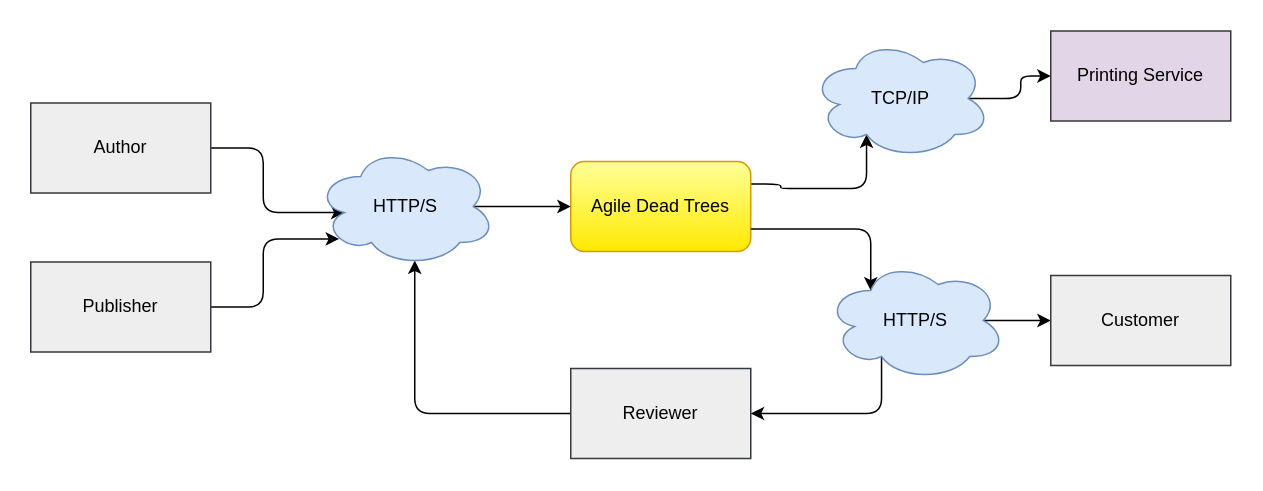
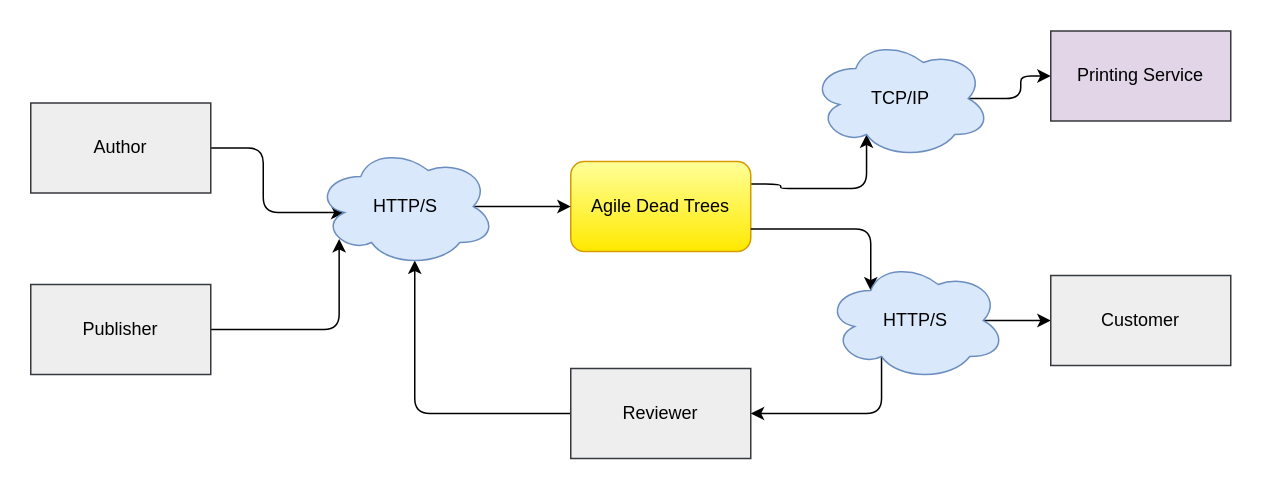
  <mxCell id="0" />
  <mxCell id="1" parent="0" />
  <mxCell id="2" style="edgeStyle=orthogonalEdgeStyle;rounded=1;orthogonalLoop=1;jettySize=auto;html=1;exitX=1;exitY=0.5;exitDx=0;exitDy=0;entryX=0.16;entryY=0.55;entryDx=0;entryDy=0;entryPerimeter=0;" parent="1" source="3" target="13" edge="1"><mxGeometry relative="1" as="geometry" /></mxCell>
  <mxCell id="3" value="Author" style="rounded=0;whiteSpace=wrap;html=1;fillColor=#eeeeee;strokeColor=#36393d;" parent="1" vertex="1"><mxGeometry x="20" y="68" width="120" height="60" as="geometry" /></mxCell>
  <mxCell id="4" style="edgeStyle=orthogonalEdgeStyle;shape=connector;rounded=1;orthogonalLoop=1;jettySize=auto;html=1;exitX=0;exitY=0.5;exitDx=0;exitDy=0;entryX=0.55;entryY=0.95;entryDx=0;entryDy=0;entryPerimeter=0;labelBackgroundColor=default;fontFamily=Helvetica;fontSize=11;fontColor=default;endArrow=classic;strokeColor=default;" parent="1" source="5" target="13" edge="1"><mxGeometry relative="1" as="geometry" /></mxCell>
  <mxCell id="5" value="Reviewer" style="rounded=0;whiteSpace=wrap;html=1;fillColor=#eeeeee;strokeColor=#36393d;" parent="1" vertex="1"><mxGeometry x="380" y="245" width="120" height="60" as="geometry" /></mxCell>
  <mxCell id="6" style="edgeStyle=orthogonalEdgeStyle;shape=connector;rounded=1;orthogonalLoop=1;jettySize=auto;html=1;exitX=0.875;exitY=0.5;exitDx=0;exitDy=0;entryX=0;entryY=0.5;entryDx=0;entryDy=0;labelBackgroundColor=default;fontFamily=Helvetica;fontSize=11;fontColor=default;endArrow=classic;strokeColor=default;exitPerimeter=0;" parent="1" source="17" target="7" edge="1"><mxGeometry relative="1" as="geometry" /></mxCell>
  <mxCell id="7" value="Customer" style="rounded=0;whiteSpace=wrap;html=1;fillColor=#eeeeee;strokeColor=#36393d;" parent="1" vertex="1"><mxGeometry x="700" y="183" width="120" height="60" as="geometry" /></mxCell>
  <mxCell id="8" value="Printing Service" style="rounded=0;whiteSpace=wrap;html=1;fillColor=#e1d5e7;strokeColor=#36393d;" parent="1" vertex="1"><mxGeometry x="700" y="20" width="120" height="60" as="geometry" /></mxCell>
  <mxCell id="9" style="edgeStyle=orthogonalEdgeStyle;shape=connector;rounded=1;orthogonalLoop=1;jettySize=auto;html=1;exitX=1;exitY=0.25;exitDx=0;exitDy=0;entryX=0.31;entryY=0.8;entryDx=0;entryDy=0;entryPerimeter=0;labelBackgroundColor=default;fontFamily=Helvetica;fontSize=11;fontColor=default;endArrow=classic;strokeColor=default;" parent="1" source="10" target="15" edge="1"><mxGeometry relative="1" as="geometry" /></mxCell>
  <mxCell id="10" value="Agile Dead Trees" style="rounded=1;whiteSpace=wrap;html=1;gradientColor=#FFE900;fillColor=#FFFF99;strokeColor=#d79b00;" parent="1" vertex="1"><mxGeometry x="380" y="107" width="120" height="60" as="geometry" /></mxCell>
  <mxCell id="11" style="edgeStyle=orthogonalEdgeStyle;shape=connector;rounded=1;orthogonalLoop=1;jettySize=auto;html=1;exitX=0.875;exitY=0.5;exitDx=0;exitDy=0;exitPerimeter=0;entryX=0;entryY=0.5;entryDx=0;entryDy=0;labelBackgroundColor=default;fontFamily=Helvetica;fontSize=11;fontColor=default;endArrow=classic;strokeColor=default;" parent="1" source="13" target="10" edge="1"><mxGeometry relative="1" as="geometry" /></mxCell>
  <mxCell id="12" value="" style="edgeStyle=orthogonalEdgeStyle;shape=connector;rounded=1;orthogonalLoop=1;jettySize=auto;html=1;labelBackgroundColor=default;fontFamily=Helvetica;fontSize=11;fontColor=default;endArrow=classic;strokeColor=default;exitX=1;exitY=0.75;exitDx=0;exitDy=0;entryX=0.25;entryY=0.25;entryDx=0;entryDy=0;entryPerimeter=0;" parent="1" source="10" target="17" edge="1"><mxGeometry relative="1" as="geometry" /></mxCell>
  <mxCell id="13" value="HTTP/S" style="ellipse;shape=cloud;whiteSpace=wrap;html=1;fillColor=#dae8fc;strokeColor=#6c8ebf;" parent="1" vertex="1"><mxGeometry x="210" y="97" width="120" height="80" as="geometry" /></mxCell>
  <mxCell id="14" style="edgeStyle=orthogonalEdgeStyle;shape=connector;rounded=1;orthogonalLoop=1;jettySize=auto;html=1;exitX=0.875;exitY=0.5;exitDx=0;exitDy=0;exitPerimeter=0;entryX=0;entryY=0.5;entryDx=0;entryDy=0;labelBackgroundColor=default;fontFamily=Helvetica;fontSize=11;fontColor=default;endArrow=classic;strokeColor=default;" parent="1" source="15" target="8" edge="1"><mxGeometry relative="1" as="geometry" /></mxCell>
  <mxCell id="15" value="TCP/IP" style="ellipse;shape=cloud;whiteSpace=wrap;html=1;fillColor=#dae8fc;strokeColor=#6c8ebf;" parent="1" vertex="1"><mxGeometry x="540" y="25" width="120" height="80" as="geometry" /></mxCell>
  <mxCell id="16" style="edgeStyle=orthogonalEdgeStyle;shape=connector;rounded=1;orthogonalLoop=1;jettySize=auto;html=1;exitX=0.31;exitY=0.8;exitDx=0;exitDy=0;exitPerimeter=0;entryX=1;entryY=0.5;entryDx=0;entryDy=0;labelBackgroundColor=default;fontFamily=Helvetica;fontSize=11;fontColor=default;endArrow=classic;strokeColor=default;" parent="1" source="17" target="5" edge="1"><mxGeometry relative="1" as="geometry"><Array as="points"><mxPoint x="587" y="275" /></Array></mxGeometry></mxCell>
  <mxCell id="17" value="HTTP/S" style="ellipse;shape=cloud;whiteSpace=wrap;html=1;fillColor=#dae8fc;strokeColor=#6c8ebf;" parent="1" vertex="1"><mxGeometry x="550" y="173" width="120" height="80" as="geometry" /></mxCell>
  <mxCell id="18" style="edgeStyle=orthogonalEdgeStyle;shape=connector;rounded=1;orthogonalLoop=1;jettySize=auto;html=1;exitX=1;exitY=0.5;exitDx=0;exitDy=0;entryX=0.13;entryY=0.77;entryDx=0;entryDy=0;entryPerimeter=0;labelBackgroundColor=default;fontFamily=Helvetica;fontSize=11;fontColor=default;endArrow=classic;strokeColor=default;" edge="1" parent="1" source="19" target="13"><mxGeometry relative="1" as="geometry" /></mxCell>
- <mxCell id="19" value="Publisher" style="rounded=0;whiteSpace=wrap;html=1;fillColor=#eeeeee;strokeColor=#36393d;" vertex="1" parent="1"><mxGeometry x="20" y="174" width="120" height="60" as="geometry" /></mxCell>
+ <mxCell id="19" value="Publisher" style="rounded=0;whiteSpace=wrap;html=1;fillColor=#eeeeee;strokeColor=#36393d;" vertex="1" parent="1"><mxGeometry x="20" y="189" width="120" height="60" as="geometry" /></mxCell>
